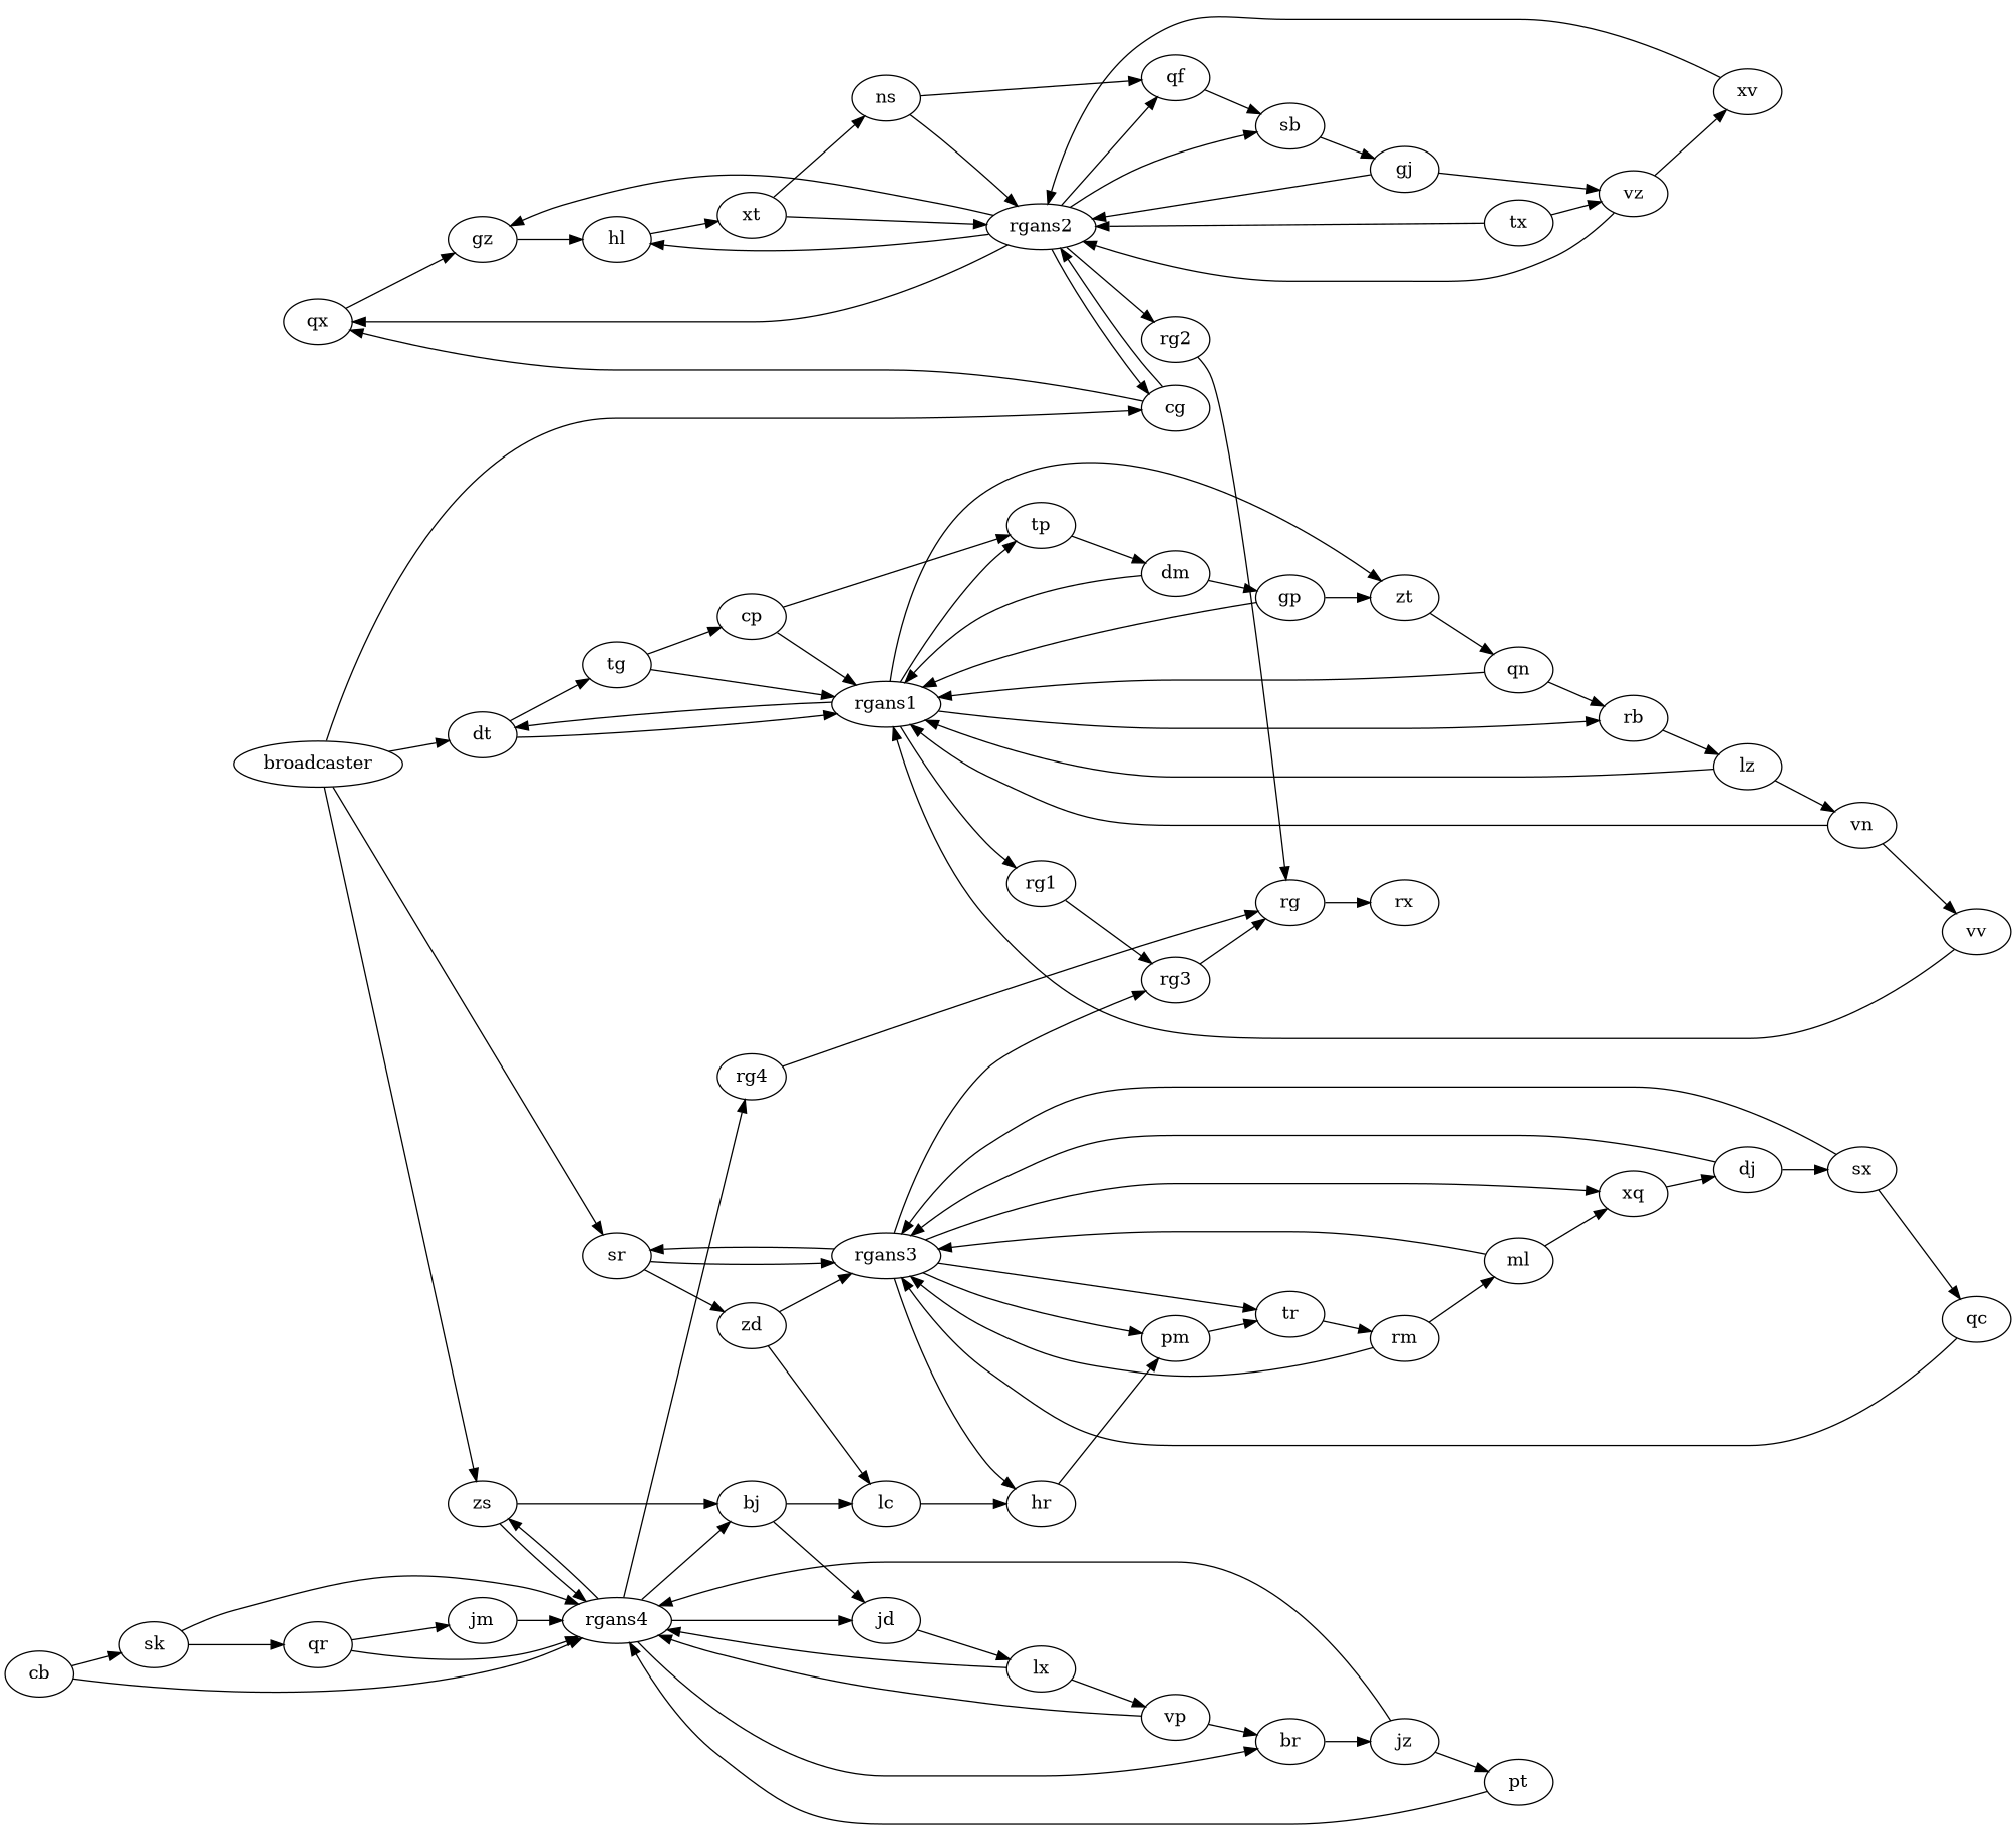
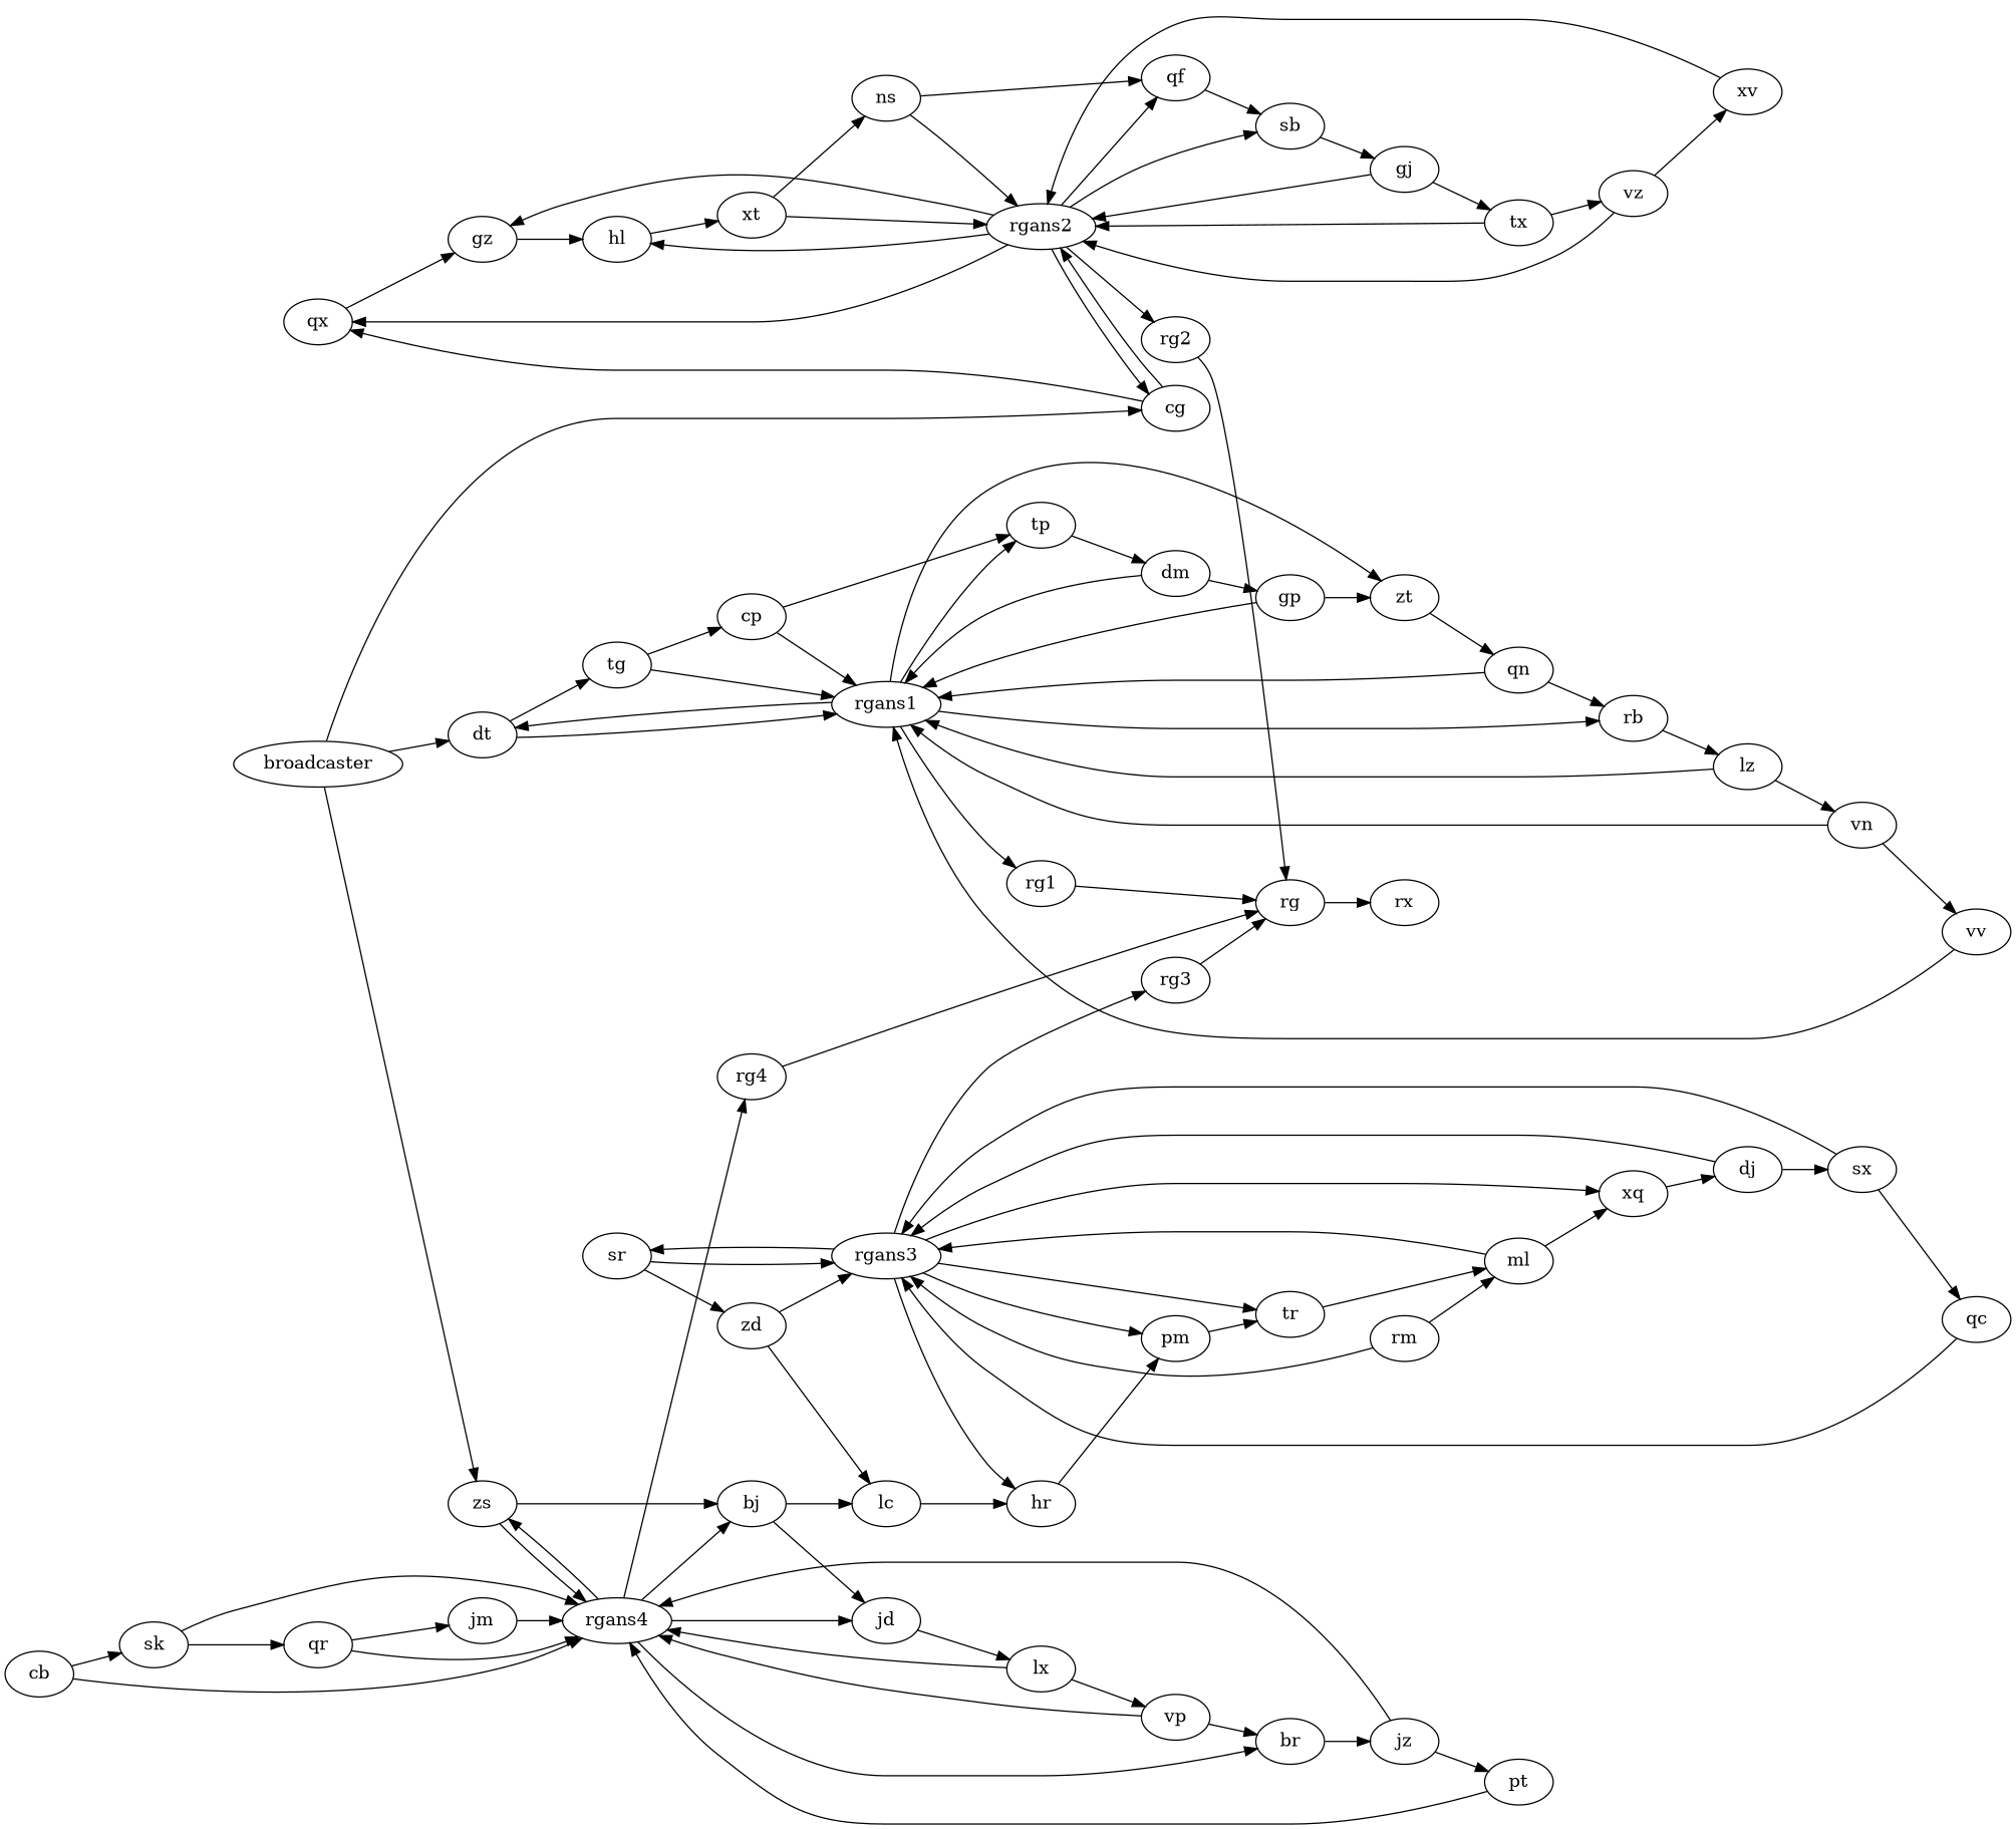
  digraph {
    rankdir=LR
    qx
    gz
    hl
    xt
    tr
    rm
    rgans3
    ml
    hr
    pm
    rg3
    sr
    xq
    qr
    rgans4
    jm
    zs
    br
    jd
    bj
    rg4
    jz
    lx
    lc
    rg
    gj
    tx
    rgans2
    vz
    cg
    qf
    sb
    rg2
    xv
    pt
    vp
    rx
    rg1
    zd
    dj
    tg
    rgans1
    cp
    tp
    dt
    rb
    zt
    dm
    lz
    qn
    gp
    sx
    qc
    cb
    sk
    vn
    vv
    ns
    broadcaster
    qx -> gz
    gz -> hl
    hl -> xt
    xt -> rgans2
    xt -> ns
-   tr -> rm
+   tr -> ml
    rm -> rgans3
    rm -> ml
    rgans3 -> tr
    rgans3 -> hr
    rgans3 -> pm
    rgans3 -> rg3
    rgans3 -> sr
    rgans3 -> xq
    ml -> rgans3
    ml -> xq
    hr -> pm
    pm -> tr
    rg3 -> rg
    sr -> rgans3
    sr -> zd
    xq -> dj
    qr -> rgans4
    qr -> jm
    rgans4 -> zs
    rgans4 -> br
    rgans4 -> jd
    rgans4 -> bj
    rgans4 -> rg4
    jm -> rgans4
    zs -> rgans4
    zs -> bj
    br -> jz
    jd -> lx
    bj -> jd
    bj -> lc
    rg4 -> rg
    jz -> rgans4
    jz -> pt
    lx -> rgans4
    lx -> vp
    lc -> hr
    rg -> rx
-   gj -> vz
+   gj -> tx
    gj -> rgans2
    tx -> rgans2
    tx -> vz
    rgans2 -> qx
    rgans2 -> gz
    rgans2 -> hl
    rgans2 -> cg
    rgans2 -> qf
    rgans2 -> sb
    rgans2 -> rg2
    vz -> rgans2
    vz -> xv
    cg -> qx
    cg -> rgans2
    qf -> sb
    sb -> gj
    rg2 -> rg
    xv -> rgans2
    pt -> rgans4
    vp -> rgans4
    vp -> br
-   rg1 -> rg3
+   rg1 -> rg
    zd -> rgans3
    zd -> lc
    dj -> rgans3
    dj -> sx
    tg -> rgans1
    tg -> cp
    rgans1 -> rg1
    rgans1 -> tp
    rgans1 -> dt
    rgans1 -> rb
    rgans1 -> zt
    cp -> rgans1
    cp -> tp
    tp -> dm
    dt -> tg
    dt -> rgans1
    rb -> lz
    zt -> qn
    dm -> rgans1
    dm -> gp
    lz -> rgans1
    lz -> vn
    qn -> rgans1
    qn -> rb
    gp -> rgans1
    gp -> zt
    sx -> rgans3
    sx -> qc
    qc -> rgans3
    cb -> rgans4
    cb -> sk
    sk -> qr
    sk -> rgans4
    vn -> rgans1
    vn -> vv
    vv -> rgans1
    ns -> rgans2
    ns -> qf
-   broadcaster -> sr
    broadcaster -> zs
    broadcaster -> cg
    broadcaster -> dt
  }
